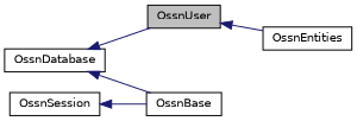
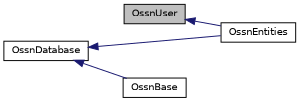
  digraph {
    rankdir=LR
    node [color=black fillcolor=white fontname=Helvetica fontsize=10 shape=record style=filled]
    edge [color=midnightblue dir=back fontname=Helvetica fontsize=10 labelfontname=Helvetica labelfontsize=10 style=solid]
    n1 [fillcolor=grey75 fontcolor=black height=0.2 label=OssnUser width=0.4]
    n2 [height=0.2 label=OssnEntities width=0.4]
    n3 [height=0.2 label=OssnDatabase width=0.4]
    n4 [height=0.2 label=OssnBase width=0.4]
-   n5 [height=0.2 label=OssnSession width=0.4]
    n1 -> n2
-   n3 -> n1
+   n3 -> n2
    n3 -> n4
-   n5 -> n4
  }
